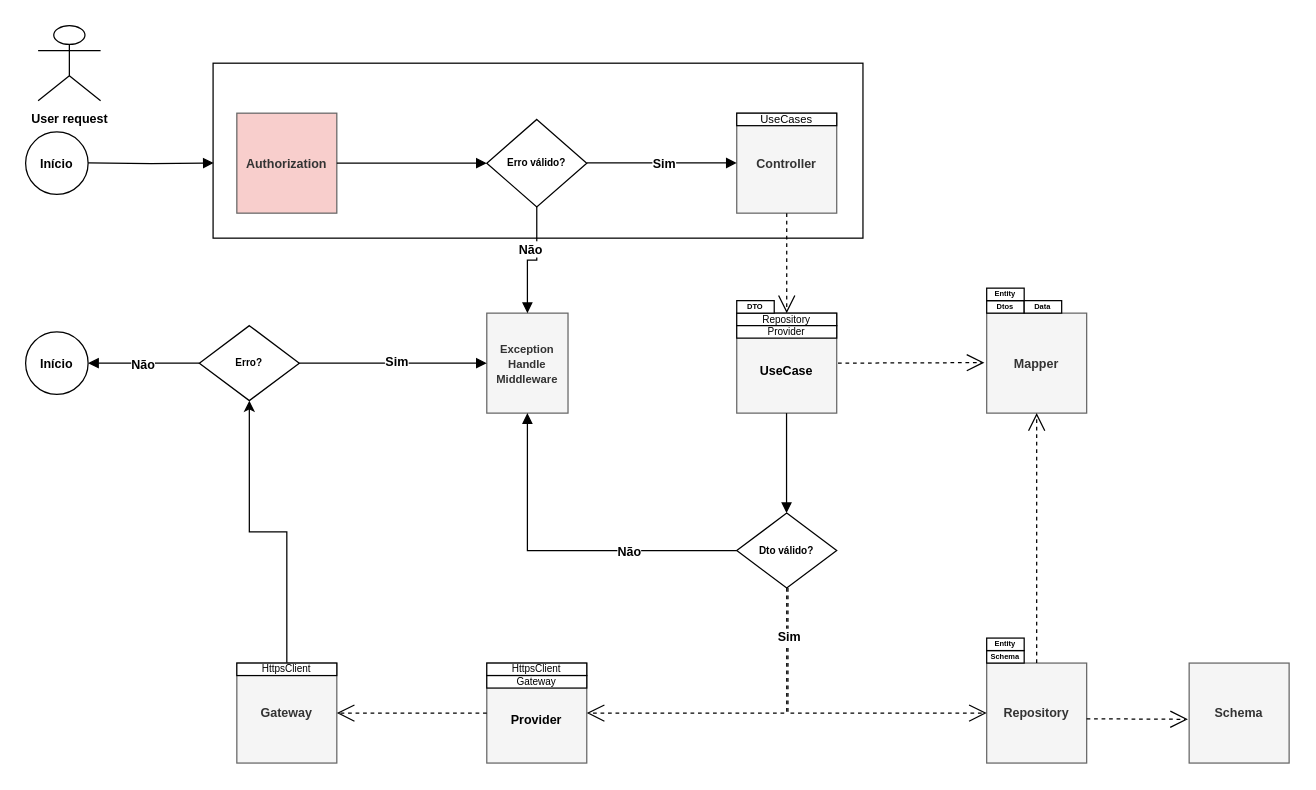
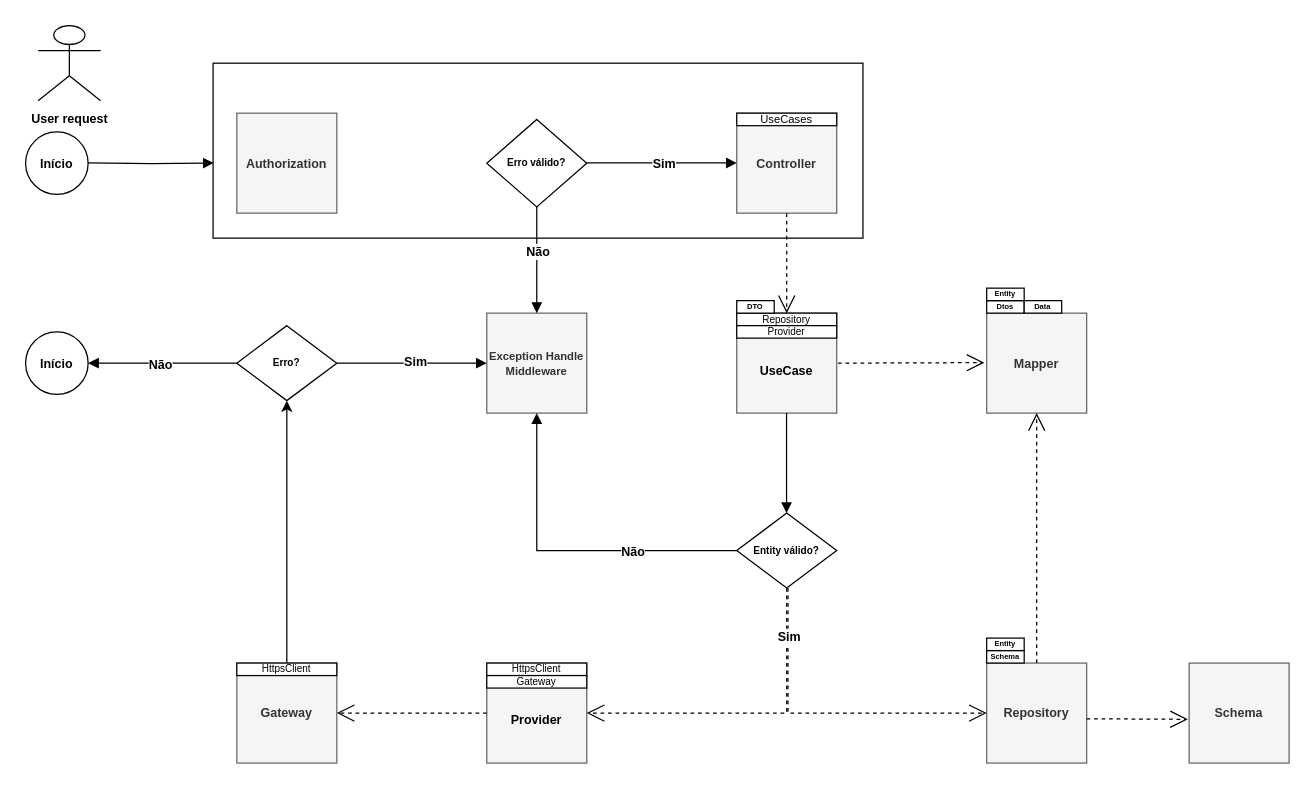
  <mxCell id="0" />
  <mxCell id="1" parent="0" />
  <mxCell id="2" value="" style="rounded=0;whiteSpace=wrap;html=1;fillColor=none;" parent="1" vertex="1"><mxGeometry x="170" y="50" width="520" height="140" as="geometry" /></mxCell>
- <mxCell id="3" value="Authorization" style="whiteSpace=wrap;html=1;aspect=fixed;fillColor=#f8cecc;fontColor=#333333;strokeColor=#666666;fontSize=10;fontStyle=1;" parent="1" vertex="1"><mxGeometry x="189" y="90" width="80" height="80" as="geometry" /></mxCell>
+ <mxCell id="3" value="Authorization" style="whiteSpace=wrap;html=1;aspect=fixed;fillColor=#f5f5f5;fontColor=#333333;strokeColor=#666666;fontSize=10;fontStyle=1" parent="1" vertex="1"><mxGeometry x="189" y="90" width="80" height="80" as="geometry" /></mxCell>
  <mxCell id="4" value="Controller" style="whiteSpace=wrap;html=1;aspect=fixed;fontSize=10;fontStyle=1;fillColor=#f5f5f5;fontColor=#333333;strokeColor=#666666;" parent="1" vertex="1"><mxGeometry x="589" y="90" width="80" height="80" as="geometry" /></mxCell>
  <mxCell id="5" value="&lt;b&gt;&lt;font style=&quot;font-size: 8px;&quot;&gt;Erro válido?&lt;/font&gt;&lt;/b&gt;" style="rhombus;whiteSpace=wrap;html=1;fontSize=7;" parent="1" vertex="1"><mxGeometry x="389" y="95" width="80" height="70" as="geometry" /></mxCell>
  <mxCell id="6" value="" style="whiteSpace=wrap;html=1;aspect=fixed;fillColor=#f5f5f5;fontColor=#333333;strokeColor=#666666;fontSize=10;fontStyle=1" parent="1" vertex="1"><mxGeometry x="589" y="250" width="80" height="80" as="geometry" /></mxCell>
- <mxCell id="7" value="&lt;font style=&quot;font-size: 9px;&quot;&gt;Exception Handle Middleware&lt;/font&gt;" style="whiteSpace=wrap;html=1;aspect=fixed;fillColor=#f5f5f5;fontColor=#333333;strokeColor=#666666;fontSize=10;fontStyle=1" parent="1" vertex="1"><mxGeometry x="389" y="250" width="65" height="80" as="geometry" /></mxCell>
+ <mxCell id="7" value="&lt;font style=&quot;font-size: 9px;&quot;&gt;Exception Handle Middleware&lt;/font&gt;" style="whiteSpace=wrap;html=1;aspect=fixed;fillColor=#f5f5f5;fontColor=#333333;strokeColor=#666666;fontSize=10;fontStyle=1" parent="1" vertex="1"><mxGeometry x="389" y="250" width="80" height="80" as="geometry" /></mxCell>
  <mxCell id="8" value="" style="whiteSpace=wrap;html=1;aspect=fixed;fontStyle=1;fontSize=10;fillColor=#f5f5f5;fontColor=#333333;strokeColor=#666666;" parent="1" vertex="1"><mxGeometry x="389" y="530" width="80" height="80" as="geometry" /></mxCell>
  <mxCell id="9" value="&lt;font style=&quot;font-size: 10px;&quot;&gt;&lt;b&gt;User request&lt;/b&gt;&lt;/font&gt;" style="shape=umlActor;verticalLabelPosition=bottom;verticalAlign=top;html=1;outlineConnect=0;" parent="1" vertex="1"><mxGeometry x="30" y="20" width="50" height="60" as="geometry" /></mxCell>
  <mxCell id="10" value="Repository" style="whiteSpace=wrap;html=1;aspect=fixed;fillColor=#f5f5f5;fontColor=#333333;strokeColor=#666666;fontSize=10;fontStyle=1" parent="1" vertex="1"><mxGeometry x="789" y="530" width="80" height="80" as="geometry" /></mxCell>
  <mxCell id="11" value="Mapper" style="rounded=0;whiteSpace=wrap;html=1;fontSize=10;fontStyle=1;fillColor=#f5f5f5;fontColor=#333333;strokeColor=#666666;" parent="1" vertex="1"><mxGeometry x="789" y="250" width="80" height="80" as="geometry" /></mxCell>
  <mxCell id="12" value="&lt;font style=&quot;font-size: 6px;&quot;&gt;Dtos&lt;/font&gt;" style="rounded=0;whiteSpace=wrap;html=1;fontSize=7;fontStyle=1" parent="1" vertex="1"><mxGeometry x="789" y="240" width="30" height="10" as="geometry" /></mxCell>
  <mxCell id="13" value="&lt;font style=&quot;font-size: 6px;&quot;&gt;Entity&lt;/font&gt;" style="rounded=0;whiteSpace=wrap;html=1;fontSize=7;fontStyle=1" parent="1" vertex="1"><mxGeometry x="789" y="230" width="30" height="10" as="geometry" /></mxCell>
  <mxCell id="14" value="&lt;font style=&quot;font-size: 8px;&quot;&gt;HttpsClient&lt;/font&gt;" style="rounded=0;whiteSpace=wrap;html=1;fontSize=9;" parent="1" vertex="1"><mxGeometry x="389" y="530" width="80" height="10" as="geometry" /></mxCell>
  <mxCell id="15" value="&lt;font style=&quot;font-size: 8px;&quot;&gt;Repository&lt;/font&gt;" style="rounded=0;whiteSpace=wrap;html=1;fontSize=9;" parent="1" vertex="1"><mxGeometry x="589" y="250" width="80" height="10" as="geometry" /></mxCell>
  <mxCell id="16" value="&lt;font style=&quot;font-size: 8px;&quot;&gt;Provider&lt;/font&gt;" style="rounded=0;whiteSpace=wrap;html=1;fontSize=9;" parent="1" vertex="1"><mxGeometry x="589" y="260" width="80" height="10" as="geometry" /></mxCell>
  <mxCell id="17" value="UseCases" style="rounded=0;whiteSpace=wrap;html=1;fontSize=9;" parent="1" vertex="1"><mxGeometry x="589" y="90" width="80" height="10" as="geometry" /></mxCell>
  <mxCell id="18" value="UseCase" style="text;html=1;strokeColor=none;fillColor=none;align=center;verticalAlign=middle;whiteSpace=wrap;rounded=0;fontSize=10;fontStyle=1" parent="1" vertex="1"><mxGeometry x="599" y="288" width="60" height="15" as="geometry" /></mxCell>
  <mxCell id="19" value="Provider" style="text;html=1;strokeColor=none;fillColor=none;align=center;verticalAlign=middle;whiteSpace=wrap;rounded=0;fontSize=10;fontStyle=1" parent="1" vertex="1"><mxGeometry x="399" y="560" width="60" height="30" as="geometry" /></mxCell>
- <mxCell id="20" value="&lt;b&gt;Dto válido?&lt;/b&gt;" style="rhombus;whiteSpace=wrap;html=1;fontSize=8;" parent="1" vertex="1"><mxGeometry x="589" y="410" width="80" height="60" as="geometry" /></mxCell>
+ <mxCell id="20" value="&lt;b&gt;Entity válido?&lt;/b&gt;" style="rhombus;whiteSpace=wrap;html=1;fontSize=8;" parent="1" vertex="1"><mxGeometry x="589" y="410" width="80" height="60" as="geometry" /></mxCell>
  <mxCell id="21" value="&lt;font style=&quot;font-size: 6px;&quot;&gt;&lt;b&gt;Schema&lt;/b&gt;&lt;/font&gt;" style="rounded=0;whiteSpace=wrap;html=1;fontSize=7;" parent="1" vertex="1"><mxGeometry x="789" y="520" width="30" height="10" as="geometry" /></mxCell>
  <mxCell id="22" value="&lt;font style=&quot;font-size: 6px;&quot;&gt;DTO&lt;/font&gt;" style="rounded=0;whiteSpace=wrap;html=1;fontSize=7;fontStyle=1" parent="1" vertex="1"><mxGeometry x="589" y="240" width="30" height="10" as="geometry" /></mxCell>
  <mxCell id="23" value="&lt;font style=&quot;font-size: 10px;&quot;&gt;&lt;b&gt;Início&lt;/b&gt;&lt;/font&gt;" style="ellipse;whiteSpace=wrap;html=1;aspect=fixed;" parent="1" vertex="1"><mxGeometry x="20" y="105" width="50" height="50" as="geometry" /></mxCell>
  <mxCell id="24" value="&lt;font style=&quot;font-size: 6px;&quot;&gt;Data&lt;/font&gt;" style="rounded=0;whiteSpace=wrap;html=1;fontSize=7;fontStyle=1" parent="1" vertex="1"><mxGeometry x="819" y="240" width="30" height="10" as="geometry" /></mxCell>
  <mxCell id="25" value="&lt;font style=&quot;font-size: 6px;&quot;&gt;&lt;b&gt;Entity&lt;/b&gt;&lt;/font&gt;" style="rounded=0;whiteSpace=wrap;html=1;fontSize=7;" parent="1" vertex="1"><mxGeometry x="789" y="510" width="30" height="10" as="geometry" /></mxCell>
  <mxCell id="26" value="&lt;font style=&quot;font-size: 8px;&quot;&gt;Gateway&lt;/font&gt;" style="rounded=0;whiteSpace=wrap;html=1;fontSize=9;" parent="1" vertex="1"><mxGeometry x="389" y="540" width="80" height="10" as="geometry" /></mxCell>
  <mxCell id="27" style="edgeStyle=orthogonalEdgeStyle;rounded=0;orthogonalLoop=1;jettySize=auto;html=1;entryX=0.5;entryY=1;entryDx=0;entryDy=0;" parent="1" source="28" target="30" edge="1"><mxGeometry relative="1" as="geometry" /></mxCell>
  <mxCell id="28" value="Gateway" style="whiteSpace=wrap;html=1;aspect=fixed;fontStyle=1;fontSize=10;fillColor=#f5f5f5;fontColor=#333333;strokeColor=#666666;" parent="1" vertex="1"><mxGeometry x="189" y="530" width="80" height="80" as="geometry" /></mxCell>
  <mxCell id="29" value="&lt;font style=&quot;font-size: 10px;&quot;&gt;&lt;b&gt;Início&lt;/b&gt;&lt;/font&gt;" style="ellipse;whiteSpace=wrap;html=1;aspect=fixed;" parent="1" vertex="1"><mxGeometry x="20" y="265" width="50" height="50" as="geometry" /></mxCell>
- <mxCell id="30" value="&lt;b&gt;Erro?&lt;/b&gt;" style="rhombus;whiteSpace=wrap;html=1;fontSize=8;" parent="1" vertex="1"><mxGeometry x="159" y="260" width="80" height="60" as="geometry" /></mxCell>
+ <mxCell id="30" value="&lt;b&gt;Erro?&lt;/b&gt;" style="rhombus;whiteSpace=wrap;html=1;fontSize=8;" parent="1" vertex="1"><mxGeometry x="189" y="260" width="80" height="60" as="geometry" /></mxCell>
  <mxCell id="31" value="Schema" style="whiteSpace=wrap;html=1;aspect=fixed;fillColor=#f5f5f5;fontColor=#333333;strokeColor=#666666;fontSize=10;fontStyle=1" parent="1" vertex="1"><mxGeometry x="951" y="530" width="80" height="80" as="geometry" /></mxCell>
  <mxCell id="32" value="" style="endArrow=open;endSize=12;dashed=1;html=1;rounded=0;entryX=-0.023;entryY=0.495;entryDx=0;entryDy=0;entryPerimeter=0;" parent="1" target="11" edge="1"><mxGeometry x="-0.003" width="160" relative="1" as="geometry"><mxPoint x="670" y="290" as="sourcePoint" /><mxPoint x="830" y="290" as="targetPoint" /><mxPoint as="offset" /></mxGeometry></mxCell>
  <mxCell id="33" value="" style="endArrow=open;endSize=12;dashed=1;html=1;rounded=0;entryX=0.5;entryY=1;entryDx=0;entryDy=0;exitX=0.5;exitY=0;exitDx=0;exitDy=0;" parent="1" source="10" target="11" edge="1"><mxGeometry x="-0.003" width="160" relative="1" as="geometry"><mxPoint x="680" y="300" as="sourcePoint" /><mxPoint x="797" y="300" as="targetPoint" /><mxPoint as="offset" /></mxGeometry></mxCell>
  <mxCell id="34" value="" style="endArrow=block;endFill=1;html=1;edgeStyle=orthogonalEdgeStyle;align=left;verticalAlign=top;rounded=0;entryX=0.001;entryY=0.57;entryDx=0;entryDy=0;entryPerimeter=0;" parent="1" target="2" edge="1"><mxGeometry x="-1" relative="1" as="geometry"><mxPoint x="70" y="129.86" as="sourcePoint" /><mxPoint x="230" y="129.86" as="targetPoint" /></mxGeometry></mxCell>
- <mxCell id="35" value="" style="endArrow=block;endFill=1;html=1;edgeStyle=orthogonalEdgeStyle;align=left;verticalAlign=top;rounded=0;entryX=0;entryY=0.5;entryDx=0;entryDy=0;exitX=1;exitY=0.5;exitDx=0;exitDy=0;" parent="1" source="3" target="5" edge="1"><mxGeometry x="-1" relative="1" as="geometry"><mxPoint x="178.5" y="219.86" as="sourcePoint" /><mxPoint x="279.5" y="220" as="targetPoint" /></mxGeometry></mxCell>
  <mxCell id="36" value="" style="endArrow=block;endFill=1;html=1;edgeStyle=orthogonalEdgeStyle;align=left;verticalAlign=top;rounded=0;entryX=0;entryY=0.5;entryDx=0;entryDy=0;exitX=1;exitY=0.5;exitDx=0;exitDy=0;" parent="1" edge="1"><mxGeometry x="-1" relative="1" as="geometry"><mxPoint x="469" y="129.86" as="sourcePoint" /><mxPoint x="589" y="129.86" as="targetPoint" /></mxGeometry></mxCell>
  <mxCell id="37" value="&lt;font style=&quot;font-size: 10px;&quot;&gt;&lt;b&gt;Sim&lt;/b&gt;&lt;/font&gt;" style="edgeLabel;html=1;align=center;verticalAlign=middle;resizable=0;points=[];" parent="36" vertex="1" connectable="0"><mxGeometry x="0.082" relative="1" as="geometry"><mxPoint x="-4" as="offset" /></mxGeometry></mxCell>
  <mxCell id="38" value="" style="endArrow=block;endFill=1;html=1;edgeStyle=orthogonalEdgeStyle;align=left;verticalAlign=top;rounded=0;entryX=0.5;entryY=0;entryDx=0;entryDy=0;exitX=0.5;exitY=1;exitDx=0;exitDy=0;" parent="1" edge="1"><mxGeometry x="-1" relative="1" as="geometry"><mxPoint x="628.86" y="330" as="sourcePoint" /><mxPoint x="628.86" y="410" as="targetPoint" /></mxGeometry></mxCell>
  <mxCell id="39" value="" style="endArrow=block;endFill=1;html=1;edgeStyle=orthogonalEdgeStyle;align=left;verticalAlign=top;rounded=0;entryX=0.5;entryY=1;entryDx=0;entryDy=0;exitX=0;exitY=0.5;exitDx=0;exitDy=0;" parent="1" source="20" target="7" edge="1"><mxGeometry x="-1" relative="1" as="geometry"><mxPoint x="638.86" y="340" as="sourcePoint" /><mxPoint x="638.86" y="420" as="targetPoint" /></mxGeometry></mxCell>
  <mxCell id="40" value="&lt;b&gt;&lt;font style=&quot;font-size: 10px;&quot;&gt;Não&lt;/font&gt;&lt;/b&gt;" style="edgeLabel;html=1;align=center;verticalAlign=middle;resizable=0;points=[];" parent="39" vertex="1" connectable="0"><mxGeometry x="-0.345" y="2" relative="1" as="geometry"><mxPoint x="4" y="-2" as="offset" /></mxGeometry></mxCell>
  <mxCell id="41" value="" style="endArrow=open;endSize=12;dashed=1;html=1;rounded=0;exitX=0.5;exitY=1;exitDx=0;exitDy=0;" parent="1" source="4" edge="1"><mxGeometry x="-0.003" width="160" relative="1" as="geometry"><mxPoint x="680" y="300" as="sourcePoint" /><mxPoint x="629" y="250" as="targetPoint" /><mxPoint as="offset" /></mxGeometry></mxCell>
  <mxCell id="42" value="" style="endArrow=open;endSize=12;dashed=1;html=1;rounded=0;entryX=1;entryY=0.5;entryDx=0;entryDy=0;" parent="1" source="20" target="8" edge="1"><mxGeometry x="-0.003" width="160" relative="1" as="geometry"><mxPoint x="839" y="540" as="sourcePoint" /><mxPoint x="630" y="570" as="targetPoint" /><mxPoint as="offset" /><Array as="points"><mxPoint x="629" y="570" /></Array></mxGeometry></mxCell>
  <mxCell id="43" value="" style="endArrow=open;endSize=12;dashed=1;html=1;rounded=0;exitX=0.999;exitY=0.557;exitDx=0;exitDy=0;exitPerimeter=0;" parent="1" source="10" edge="1"><mxGeometry x="-0.003" width="160" relative="1" as="geometry"><mxPoint x="839" y="540" as="sourcePoint" /><mxPoint x="950" y="575" as="targetPoint" /><mxPoint as="offset" /></mxGeometry></mxCell>
  <mxCell id="44" value="" style="endArrow=open;endSize=12;dashed=1;html=1;rounded=0;entryX=0;entryY=0.5;entryDx=0;entryDy=0;" parent="1" target="10" edge="1"><mxGeometry x="-0.003" width="160" relative="1" as="geometry"><mxPoint x="630" y="470" as="sourcePoint" /><mxPoint x="761" y="570" as="targetPoint" /><mxPoint as="offset" /><Array as="points"><mxPoint x="630" y="570" /></Array></mxGeometry></mxCell>
  <mxCell id="45" value="&lt;font style=&quot;font-size: 10px;&quot;&gt;&lt;b&gt;Sim&lt;/b&gt;&lt;/font&gt;" style="edgeLabel;html=1;align=center;verticalAlign=middle;resizable=0;points=[];" parent="44" vertex="1" connectable="0"><mxGeometry x="-0.704" relative="1" as="geometry"><mxPoint as="offset" /></mxGeometry></mxCell>
  <mxCell id="46" value="" style="endArrow=open;endSize=12;dashed=1;html=1;rounded=0;exitX=0;exitY=0.5;exitDx=0;exitDy=0;" parent="1" source="8" target="28" edge="1"><mxGeometry x="-0.003" width="160" relative="1" as="geometry"><mxPoint x="839" y="540" as="sourcePoint" /><mxPoint x="839" y="340" as="targetPoint" /><mxPoint as="offset" /></mxGeometry></mxCell>
  <mxCell id="47" value="" style="endArrow=block;endFill=1;html=1;edgeStyle=orthogonalEdgeStyle;align=left;verticalAlign=top;rounded=0;entryX=0;entryY=0.5;entryDx=0;entryDy=0;exitX=1;exitY=0.5;exitDx=0;exitDy=0;" parent="1" source="30" target="7" edge="1"><mxGeometry x="-1" relative="1" as="geometry"><mxPoint x="269" y="287.86" as="sourcePoint" /><mxPoint x="370" y="288" as="targetPoint" /></mxGeometry></mxCell>
  <mxCell id="48" value="&lt;font style=&quot;font-size: 10px;&quot;&gt;&lt;b&gt;Sim&lt;/b&gt;&lt;/font&gt;" style="edgeLabel;html=1;align=center;verticalAlign=middle;resizable=0;points=[];" parent="47" vertex="1" connectable="0"><mxGeometry x="0.042" relative="1" as="geometry"><mxPoint x="-1" y="-2" as="offset" /></mxGeometry></mxCell>
  <mxCell id="49" value="" style="endArrow=block;endFill=1;html=1;edgeStyle=orthogonalEdgeStyle;align=left;verticalAlign=top;rounded=0;entryX=0.5;entryY=0;entryDx=0;entryDy=0;exitX=0.5;exitY=1;exitDx=0;exitDy=0;" parent="1" source="5" target="7" edge="1"><mxGeometry x="-1" relative="1" as="geometry"><mxPoint x="279" y="300" as="sourcePoint" /><mxPoint x="399" y="300" as="targetPoint" /></mxGeometry></mxCell>
  <mxCell id="50" value="&lt;font style=&quot;font-size: 10px;&quot;&gt;&lt;b&gt;Não&lt;/b&gt;&lt;/font&gt;" style="edgeLabel;html=1;align=center;verticalAlign=middle;resizable=0;points=[];" parent="49" vertex="1" connectable="0"><mxGeometry x="0.042" relative="1" as="geometry"><mxPoint y="-9" as="offset" /></mxGeometry></mxCell>
  <mxCell id="51" value="" style="endArrow=block;endFill=1;html=1;edgeStyle=orthogonalEdgeStyle;align=left;verticalAlign=top;rounded=0;entryX=1;entryY=0.5;entryDx=0;entryDy=0;exitX=0;exitY=0.5;exitDx=0;exitDy=0;" parent="1" source="30" target="29" edge="1"><mxGeometry x="-1" relative="1" as="geometry"><mxPoint x="130" y="280" as="sourcePoint" /><mxPoint x="130" y="365" as="targetPoint" /></mxGeometry></mxCell>
  <mxCell id="52" value="&lt;font style=&quot;font-size: 10px;&quot;&gt;&lt;b&gt;Não&lt;/b&gt;&lt;/font&gt;" style="edgeLabel;html=1;align=center;verticalAlign=middle;resizable=0;points=[];" parent="51" vertex="1" connectable="0"><mxGeometry x="0.042" relative="1" as="geometry"><mxPoint as="offset" /></mxGeometry></mxCell>
  <mxCell id="53" value="&lt;font style=&quot;font-size: 8px;&quot;&gt;HttpsClient&lt;/font&gt;" style="rounded=0;whiteSpace=wrap;html=1;fontSize=9;" vertex="1" parent="1"><mxGeometry x="189" y="530" width="80" height="10" as="geometry" /></mxCell>
